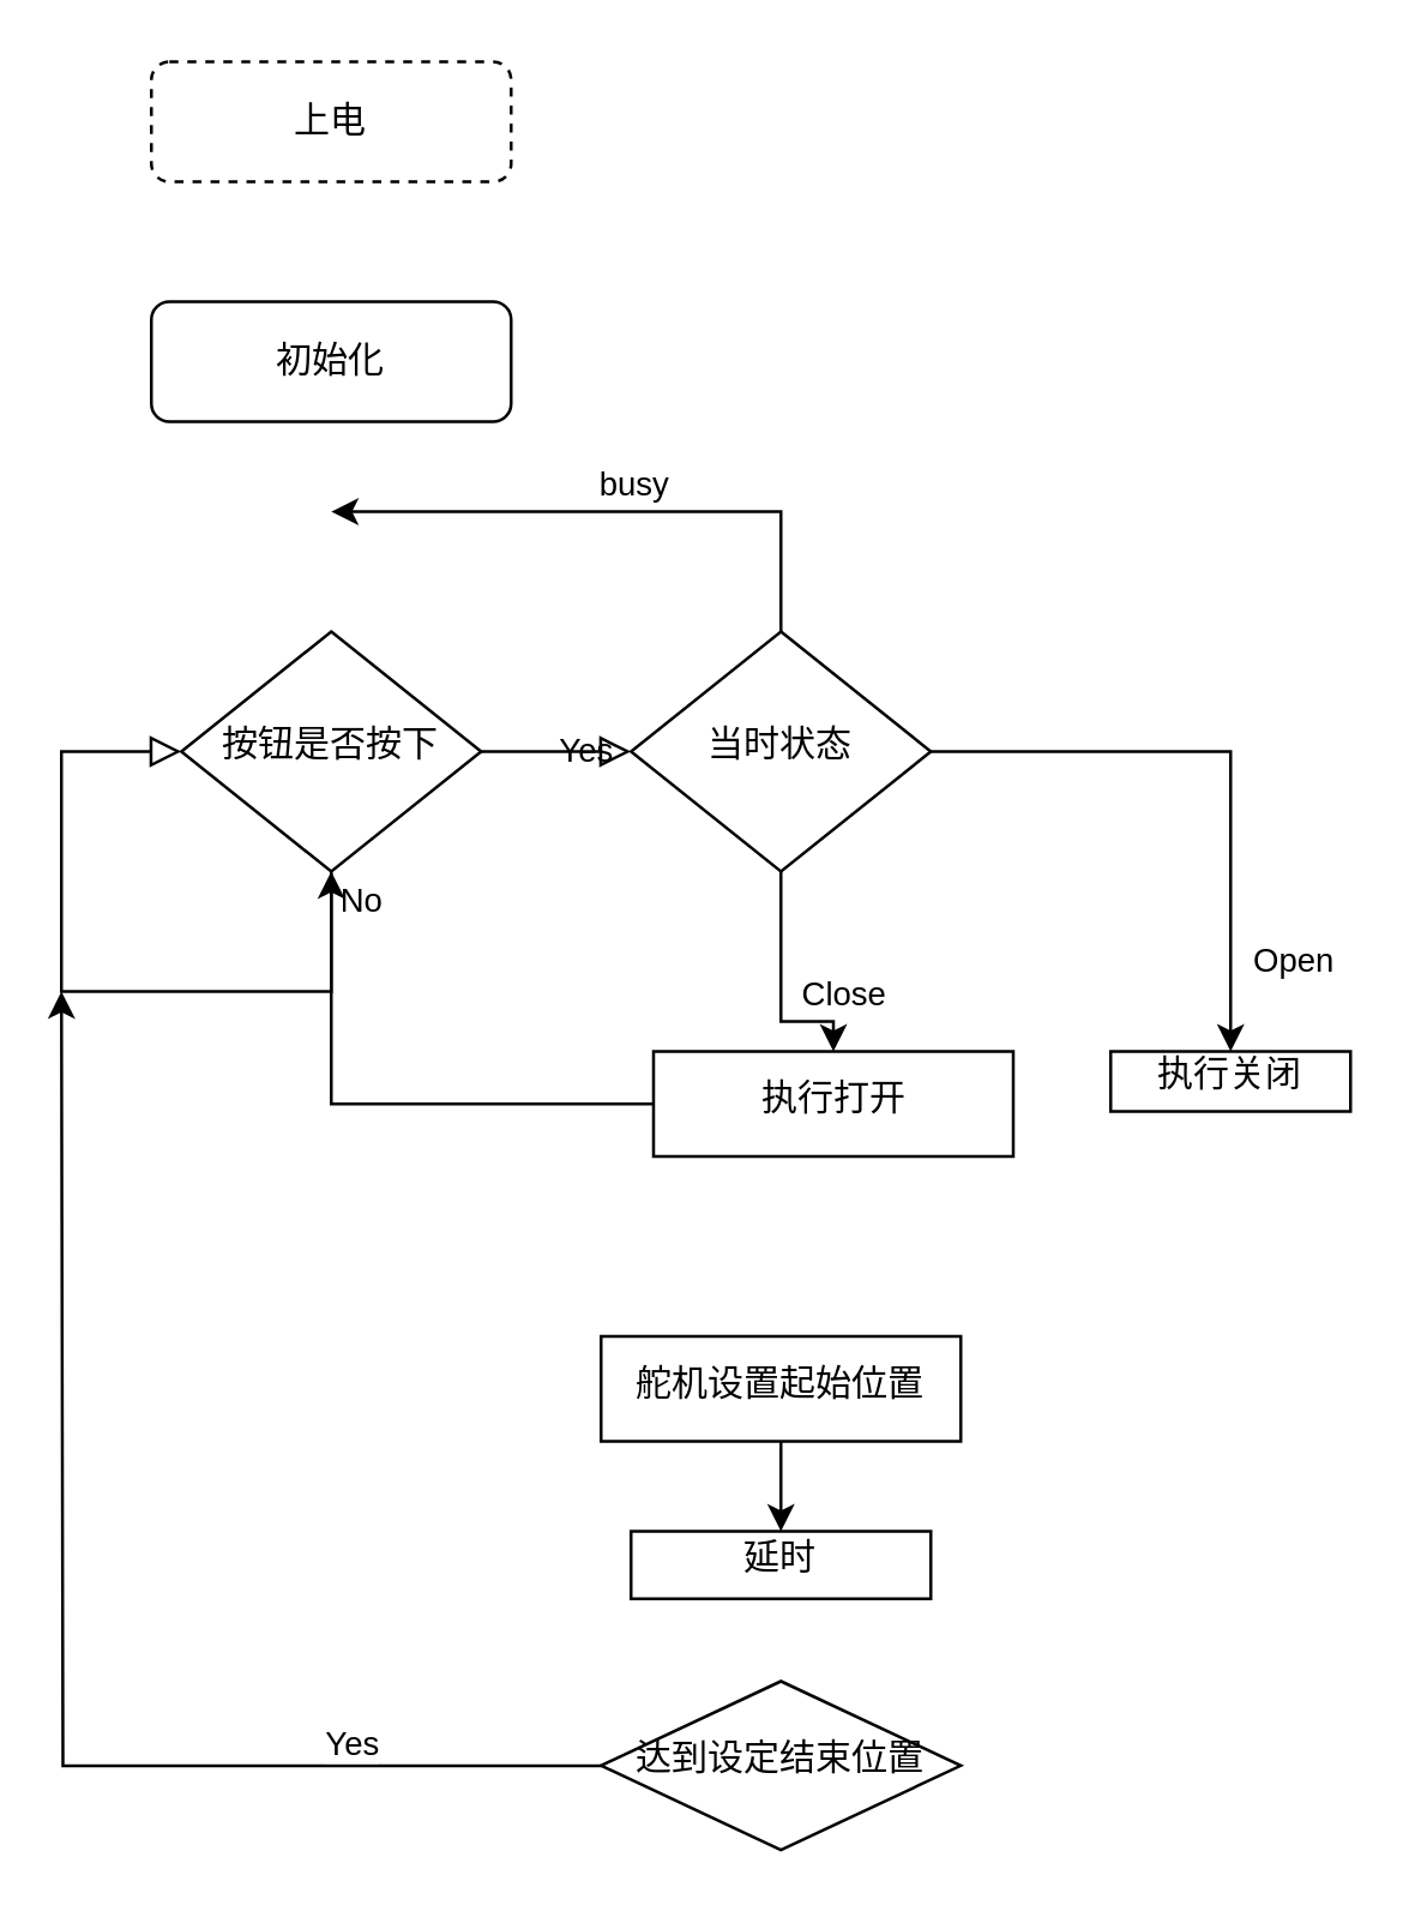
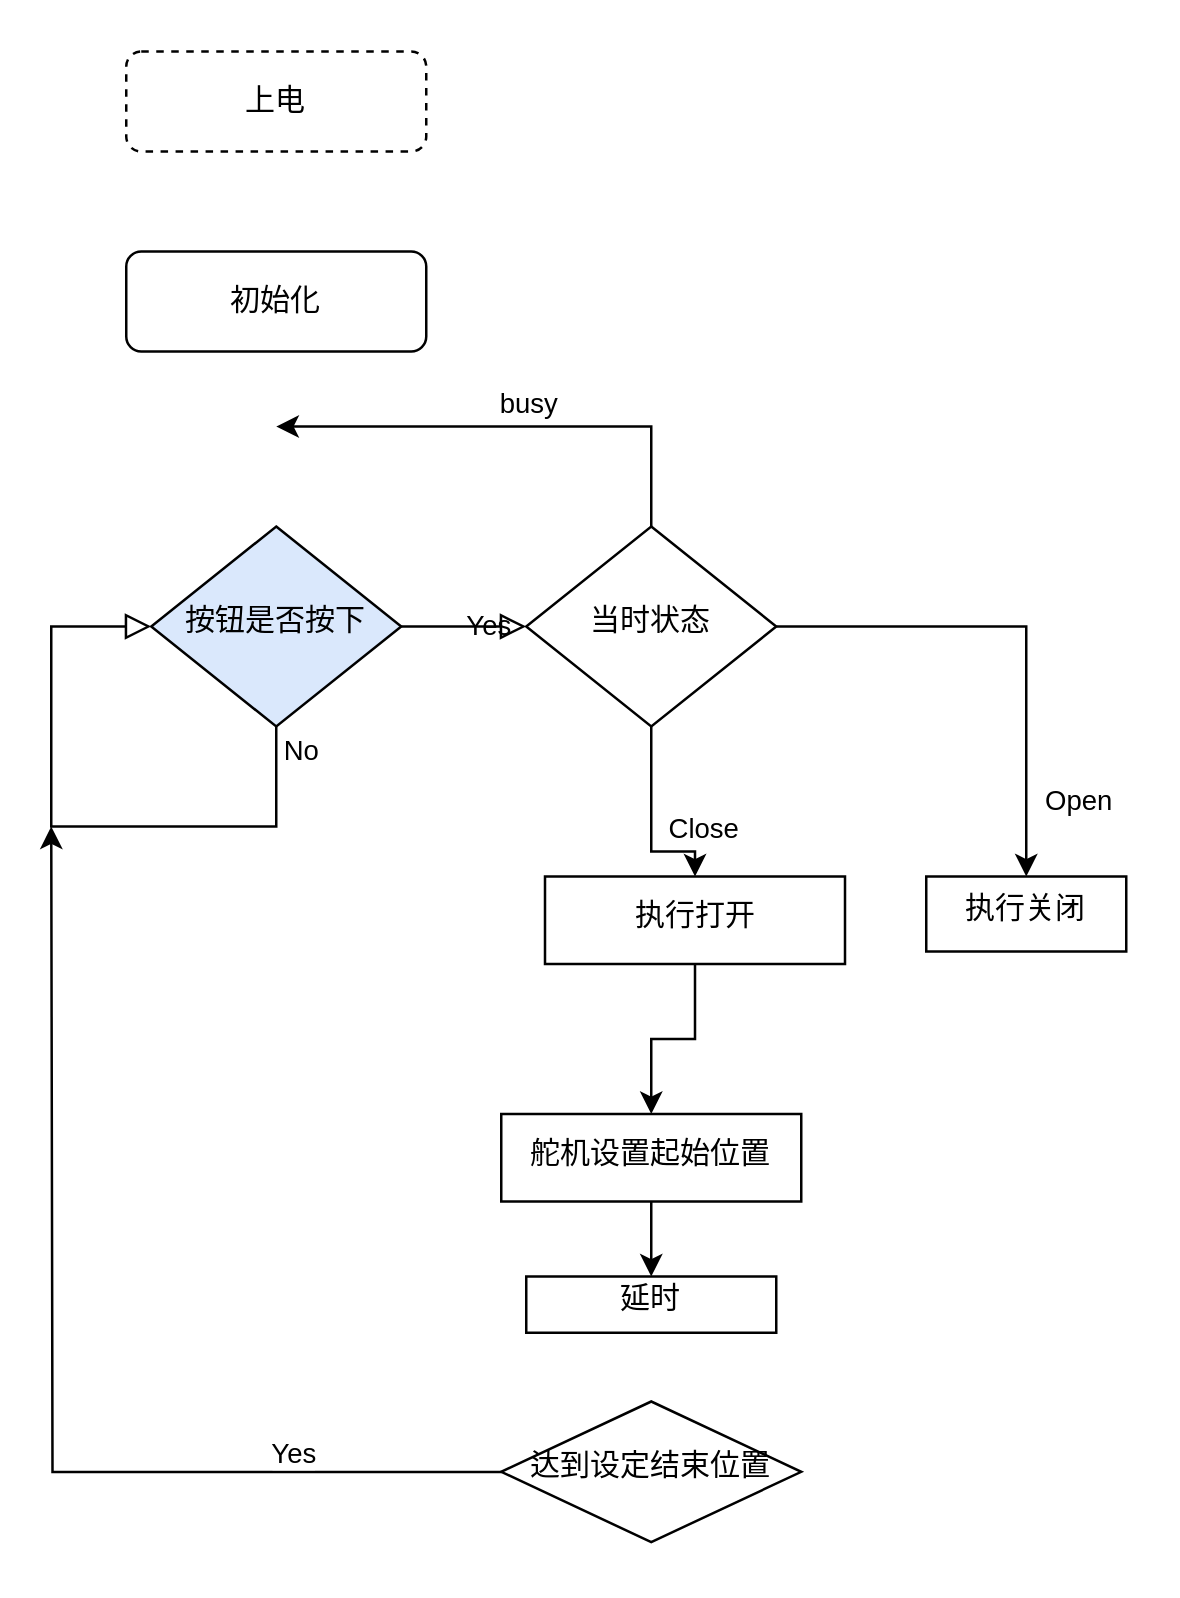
  <mxCell id="0" />
  <mxCell id="1" parent="0" />
  <mxCell id="2" value="初始化" style="rounded=1;whiteSpace=wrap;html=1;fontSize=12;glass=0;strokeWidth=1;shadow=0;" vertex="1" parent="1"><mxGeometry x="50" y="100" width="120" height="40" as="geometry" /></mxCell>
  <mxCell id="3" value="No" style="rounded=0;html=1;jettySize=auto;orthogonalLoop=1;fontSize=11;endArrow=block;endFill=0;endSize=8;strokeWidth=1;shadow=0;labelBackgroundColor=none;edgeStyle=orthogonalEdgeStyle;entryX=0;entryY=0.5;entryDx=0;entryDy=0;" edge="1" parent="1" source="5" target="5"><mxGeometry x="-0.92" y="10" relative="1" as="geometry"><mxPoint as="offset" /><mxPoint x="110" y="400" as="targetPoint" /><Array as="points"><mxPoint x="110" y="330" /><mxPoint x="20" y="330" /><mxPoint x="20" y="250" /></Array></mxGeometry></mxCell>
  <mxCell id="4" value="Yes" style="edgeStyle=orthogonalEdgeStyle;rounded=0;html=1;jettySize=auto;orthogonalLoop=1;fontSize=11;endArrow=block;endFill=0;endSize=8;strokeWidth=1;shadow=0;labelBackgroundColor=none;" edge="1" parent="1" source="5"><mxGeometry y="10" relative="1" as="geometry"><mxPoint as="offset" /><mxPoint x="210" y="250" as="targetPoint" /></mxGeometry></mxCell>
- <mxCell id="5" value="按钮是否按下" style="rhombus;whiteSpace=wrap;html=1;shadow=0;fontFamily=Helvetica;fontSize=12;align=center;strokeWidth=1;spacing=6;spacingTop=-4;" vertex="1" parent="1"><mxGeometry x="60" y="210" width="100" height="80" as="geometry" /></mxCell>
+ <mxCell id="5" value="按钮是否按下" style="rhombus;whiteSpace=wrap;html=1;shadow=0;fontFamily=Helvetica;fontSize=12;align=center;strokeWidth=1;spacing=6;spacingTop=-4;fillColor=#dae8fc;" vertex="1" parent="1"><mxGeometry x="60" y="210" width="100" height="80" as="geometry" /></mxCell>
  <mxCell id="6" value="上电" style="rounded=1;whiteSpace=wrap;html=1;fontSize=12;glass=0;strokeWidth=1;shadow=0;dashed=1;" vertex="1" parent="1"><mxGeometry x="50" y="20" width="120" height="40" as="geometry" /></mxCell>
  <mxCell id="7" value="" style="edgeStyle=orthogonalEdgeStyle;rounded=0;orthogonalLoop=1;jettySize=auto;html=1;" edge="1" parent="1" source="13" target="14"><mxGeometry relative="1" as="geometry" /></mxCell>
  <mxCell id="8" value="Open" style="edgeLabel;html=1;align=center;verticalAlign=middle;resizable=0;points=[];" vertex="1" connectable="0" parent="7"><mxGeometry x="-0.253" y="2" relative="1" as="geometry"><mxPoint x="45.18" y="71.97" as="offset" /></mxGeometry></mxCell>
  <mxCell id="9" value="" style="edgeStyle=orthogonalEdgeStyle;rounded=0;orthogonalLoop=1;jettySize=auto;html=1;exitX=0.5;exitY=1;exitDx=0;exitDy=0;" edge="1" parent="1" source="13" target="16"><mxGeometry relative="1" as="geometry"><Array as="points"><mxPoint x="260" y="340" /></Array></mxGeometry></mxCell>
  <mxCell id="10" value="Close" style="edgeLabel;html=1;align=center;verticalAlign=middle;resizable=0;points=[];" vertex="1" connectable="0" parent="9"><mxGeometry x="-0.147" relative="1" as="geometry"><mxPoint x="20" y="7.62" as="offset" /></mxGeometry></mxCell>
  <mxCell id="11" value="" style="edgeStyle=orthogonalEdgeStyle;rounded=0;orthogonalLoop=1;jettySize=auto;html=1;" edge="1" parent="1" source="13"><mxGeometry relative="1" as="geometry"><mxPoint x="110" y="170" as="targetPoint" /><Array as="points"><mxPoint x="260" y="170" /><mxPoint x="110" y="170" /></Array></mxGeometry></mxCell>
  <mxCell id="12" value="busy" style="edgeLabel;html=1;align=center;verticalAlign=middle;resizable=0;points=[];" vertex="1" connectable="0" parent="11"><mxGeometry x="-0.242" y="1" relative="1" as="geometry"><mxPoint x="-18" y="-11" as="offset" /></mxGeometry></mxCell>
  <mxCell id="13" value="当时状态" style="rhombus;whiteSpace=wrap;html=1;shadow=0;fontFamily=Helvetica;fontSize=12;align=center;strokeWidth=1;spacing=6;spacingTop=-4;" vertex="1" parent="1"><mxGeometry x="210" y="210" width="100" height="80" as="geometry" /></mxCell>
- <mxCell id="14" value="执行关闭" style="whiteSpace=wrap;html=1;shadow=0;strokeWidth=1;spacing=6;spacingTop=-4;" vertex="1" parent="1"><mxGeometry x="370" y="350" width="80" height="20" as="geometry" /></mxCell>
- <mxCell id="15" value="" style="edgeStyle=orthogonalEdgeStyle;rounded=0;orthogonalLoop=1;jettySize=auto;html=1;" edge="1" parent="1" source="16" target="5"><mxGeometry relative="1" as="geometry" /></mxCell>
+ <mxCell id="14" value="执行关闭" style="whiteSpace=wrap;html=1;shadow=0;strokeWidth=1;spacing=6;spacingTop=-4;" vertex="1" parent="1"><mxGeometry x="370" y="350" width="80" height="30" as="geometry" /></mxCell>
+ <mxCell id="15" value="" style="edgeStyle=orthogonalEdgeStyle;rounded=0;orthogonalLoop=1;jettySize=auto;html=1;" edge="1" parent="1" source="16" target="18"><mxGeometry relative="1" as="geometry" /></mxCell>
  <mxCell id="16" value="执行打开" style="whiteSpace=wrap;html=1;shadow=0;strokeWidth=1;spacing=6;spacingTop=-4;" vertex="1" parent="1"><mxGeometry x="217.5" y="350" width="120" height="35" as="geometry" /></mxCell>
  <mxCell id="17" value="" style="edgeStyle=orthogonalEdgeStyle;rounded=0;orthogonalLoop=1;jettySize=auto;html=1;" edge="1" parent="1" source="18" target="19"><mxGeometry relative="1" as="geometry" /></mxCell>
  <mxCell id="18" value="舵机设置起始位置" style="whiteSpace=wrap;html=1;shadow=0;strokeWidth=1;spacing=6;spacingTop=-4;" vertex="1" parent="1"><mxGeometry x="200" y="445" width="120" height="35" as="geometry" /></mxCell>
  <mxCell id="19" value="延时" style="whiteSpace=wrap;html=1;shadow=0;strokeWidth=1;spacing=6;spacingTop=-4;" vertex="1" parent="1"><mxGeometry x="210" y="510" width="100" height="22.5" as="geometry" /></mxCell>
  <mxCell id="20" value="" style="edgeStyle=orthogonalEdgeStyle;rounded=0;orthogonalLoop=1;jettySize=auto;html=1;" edge="1" parent="1" source="22"><mxGeometry relative="1" as="geometry"><mxPoint x="20" y="330" as="targetPoint" /></mxGeometry></mxCell>
  <mxCell id="21" value="Yes" style="edgeLabel;html=1;align=center;verticalAlign=middle;resizable=0;points=[];" vertex="1" connectable="0" parent="20"><mxGeometry x="-0.618" y="1" relative="1" as="geometry"><mxPoint y="-9.14" as="offset" /></mxGeometry></mxCell>
  <mxCell id="22" value="达到设定结束位置" style="rhombus;whiteSpace=wrap;html=1;shadow=0;strokeWidth=1;spacing=6;spacingTop=-4;" vertex="1" parent="1"><mxGeometry x="200" y="560" width="120" height="56.25" as="geometry" /></mxCell>
